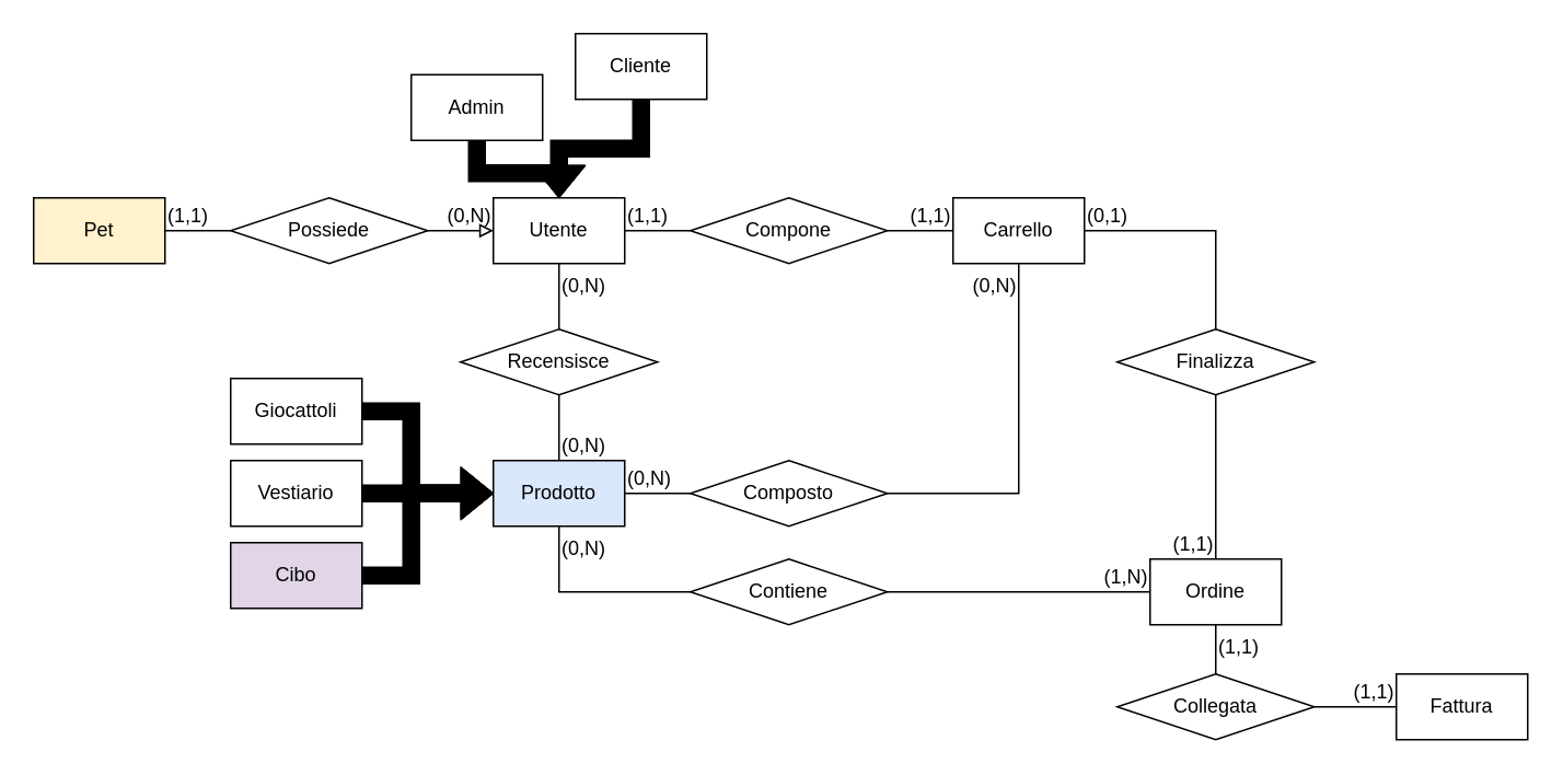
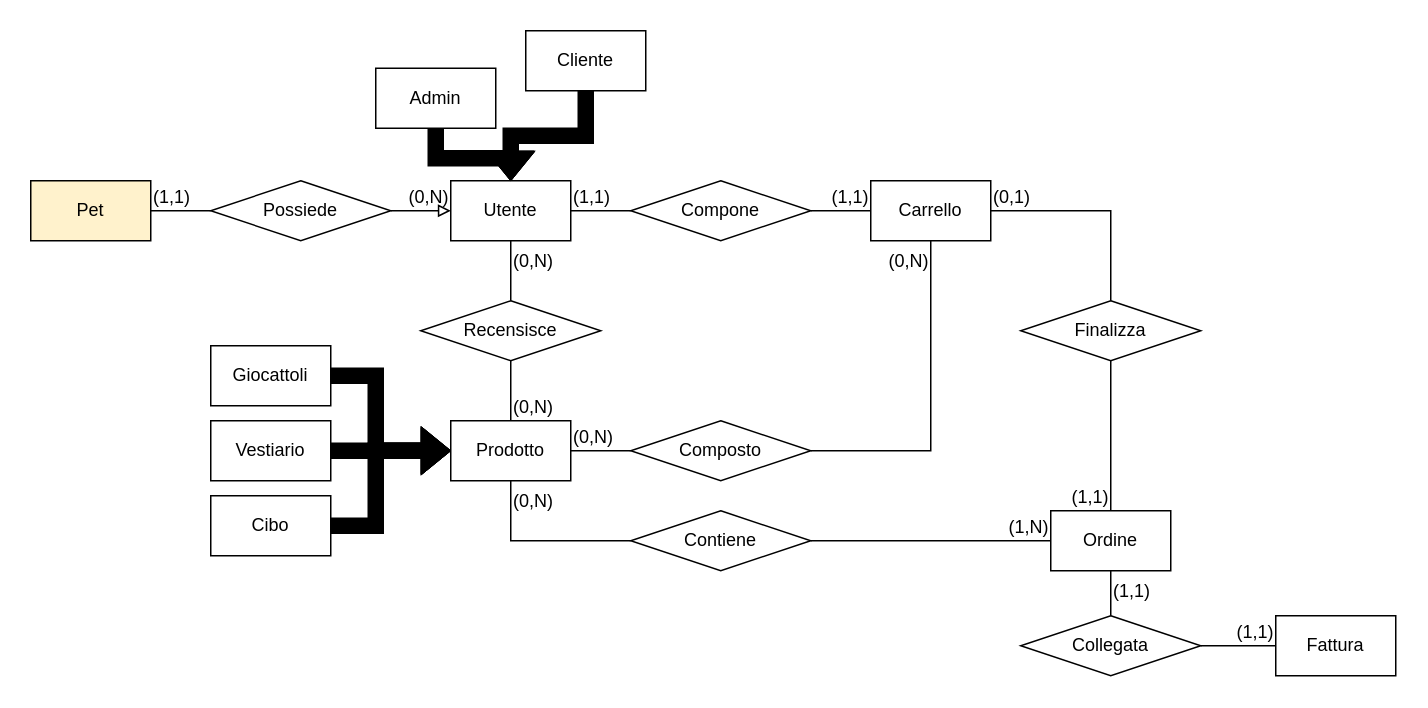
  <mxCell id="0" />
  <mxCell id="1" parent="0" />
  <mxCell id="2" value="Utente" style="whiteSpace=wrap;html=1;align=center;" vertex="1" parent="1"><mxGeometry x="300" y="120" width="80" height="40" as="geometry" /></mxCell>
  <mxCell id="3" value="" style="edgeStyle=orthogonalEdgeStyle;rounded=0;orthogonalLoop=1;jettySize=auto;html=1;endArrow=none;endFill=0;" edge="1" parent="1" source="5" target="2"><mxGeometry relative="1" as="geometry" /></mxCell>
  <mxCell id="4" value="" style="edgeStyle=orthogonalEdgeStyle;rounded=0;orthogonalLoop=1;jettySize=auto;html=1;endArrow=none;endFill=0;" edge="1" parent="1" source="5" target="6"><mxGeometry relative="1" as="geometry" /></mxCell>
  <mxCell id="5" value="Compone" style="shape=rhombus;perimeter=rhombusPerimeter;whiteSpace=wrap;html=1;align=center;" vertex="1" parent="1"><mxGeometry x="420" y="120" width="120" height="40" as="geometry" /></mxCell>
  <mxCell id="6" value="Carrello" style="whiteSpace=wrap;html=1;align=center;" vertex="1" parent="1"><mxGeometry x="580" y="120" width="80" height="40" as="geometry" /></mxCell>
  <mxCell id="7" style="edgeStyle=orthogonalEdgeStyle;rounded=0;orthogonalLoop=1;jettySize=auto;html=1;entryX=0.5;entryY=0;entryDx=0;entryDy=0;shape=flexArrow;fillColor=#000000;strokeColor=default;gradientColor=none;gradientDirection=north;fillStyle=auto;" edge="1" parent="1" source="8" target="2"><mxGeometry relative="1" as="geometry" /></mxCell>
  <mxCell id="8" value="Admin" style="whiteSpace=wrap;html=1;align=center;" vertex="1" parent="1"><mxGeometry x="250" y="45" width="80" height="40" as="geometry" /></mxCell>
  <mxCell id="9" style="edgeStyle=orthogonalEdgeStyle;rounded=0;orthogonalLoop=1;jettySize=auto;html=1;entryX=0.5;entryY=0;entryDx=0;entryDy=0;shape=flexArrow;fillColor=#000000;" edge="1" parent="1" source="10" target="2"><mxGeometry relative="1" as="geometry" /></mxCell>
  <mxCell id="10" value="Cliente" style="whiteSpace=wrap;html=1;align=center;" vertex="1" parent="1"><mxGeometry x="350" y="20" width="80" height="40" as="geometry" /></mxCell>
  <mxCell id="11" value="" style="edgeStyle=orthogonalEdgeStyle;rounded=0;orthogonalLoop=1;jettySize=auto;html=1;endArrow=none;endFill=0;" edge="1" parent="1" source="12" target="14"><mxGeometry relative="1" as="geometry" /></mxCell>
  <mxCell id="12" value="Pet" style="whiteSpace=wrap;html=1;align=center;fillColor=#fff2cc;" vertex="1" parent="1"><mxGeometry x="20" y="120" width="80" height="40" as="geometry" /></mxCell>
  <mxCell id="13" value="" style="edgeStyle=orthogonalEdgeStyle;rounded=0;orthogonalLoop=1;jettySize=auto;html=1;endArrow=block;endFill=0;" edge="1" parent="1" source="14" target="2"><mxGeometry relative="1" as="geometry" /></mxCell>
  <mxCell id="14" value="Possiede" style="shape=rhombus;perimeter=rhombusPerimeter;whiteSpace=wrap;html=1;align=center;" vertex="1" parent="1"><mxGeometry y="120" width="120" height="40" as="geometry" x="140" /></mxCell>
  <mxCell id="15" value="" style="edgeStyle=orthogonalEdgeStyle;rounded=0;orthogonalLoop=1;jettySize=auto;html=1;endArrow=none;endFill=0;" edge="1" parent="1" source="16" target="2"><mxGeometry relative="1" as="geometry" /></mxCell>
  <mxCell id="16" value="Recensisce" style="shape=rhombus;perimeter=rhombusPerimeter;whiteSpace=wrap;html=1;align=center;" vertex="1" parent="1"><mxGeometry x="280" y="200" width="120" height="40" as="geometry" /></mxCell>
  <mxCell id="17" value="" style="edgeStyle=orthogonalEdgeStyle;rounded=0;orthogonalLoop=1;jettySize=auto;html=1;endArrow=none;endFill=0;" edge="1" parent="1" source="20" target="16"><mxGeometry relative="1" as="geometry"><Array as="points"><mxPoint x="340" y="260" /><mxPoint x="340" y="260" /></Array></mxGeometry></mxCell>
  <mxCell id="18" style="edgeStyle=orthogonalEdgeStyle;rounded=0;orthogonalLoop=1;jettySize=auto;html=1;exitX=1;exitY=0.5;exitDx=0;exitDy=0;entryX=0;entryY=0.5;entryDx=0;entryDy=0;endArrow=none;endFill=0;" edge="1" parent="1" source="20" target="22"><mxGeometry relative="1" as="geometry" /></mxCell>
  <mxCell id="19" style="edgeStyle=orthogonalEdgeStyle;rounded=0;orthogonalLoop=1;jettySize=auto;html=1;exitX=0.5;exitY=1;exitDx=0;exitDy=0;entryX=0;entryY=0.5;entryDx=0;entryDy=0;endArrow=none;endFill=0;" edge="1" parent="1" source="20" target="50"><mxGeometry relative="1" as="geometry" /></mxCell>
- <mxCell id="20" value="Prodotto" style="whiteSpace=wrap;html=1;align=center;fillColor=#dae8fc;" vertex="1" parent="1"><mxGeometry x="300" y="280" width="80" height="40" as="geometry" /></mxCell>
+ <mxCell id="20" value="Prodotto" style="whiteSpace=wrap;html=1;align=center;" vertex="1" parent="1"><mxGeometry x="300" y="280" width="80" height="40" as="geometry" /></mxCell>
  <mxCell id="21" value="" style="edgeStyle=orthogonalEdgeStyle;rounded=0;orthogonalLoop=1;jettySize=auto;html=1;endArrow=none;endFill=0;" edge="1" parent="1" source="22" target="6"><mxGeometry relative="1" as="geometry" /></mxCell>
  <mxCell id="22" value="Composto" style="shape=rhombus;perimeter=rhombusPerimeter;whiteSpace=wrap;html=1;align=center;" vertex="1" parent="1"><mxGeometry x="420" y="280" width="120" height="40" as="geometry" /></mxCell>
  <mxCell id="23" style="edgeStyle=orthogonalEdgeStyle;rounded=0;orthogonalLoop=1;jettySize=auto;html=1;exitX=1;exitY=0.5;exitDx=0;exitDy=0;entryX=0;entryY=0.5;entryDx=0;entryDy=0;shape=flexArrow;fillColor=#000000;" edge="1" parent="1" source="24" target="20"><mxGeometry relative="1" as="geometry"><Array as="points"><mxPoint x="250" y="350" /><mxPoint x="250" y="300" /></Array></mxGeometry></mxCell>
- <mxCell id="24" value="Cibo" style="whiteSpace=wrap;html=1;align=center;direction=east;fillColor=#e1d5e7;" vertex="1" parent="1"><mxGeometry y="330" width="80" height="40" as="geometry" x="140" /></mxCell>
+ <mxCell id="24" value="Cibo" style="whiteSpace=wrap;html=1;align=center;direction=east;" vertex="1" parent="1"><mxGeometry y="330" width="80" height="40" as="geometry" x="140" /></mxCell>
  <mxCell id="25" value="Vestiario" style="whiteSpace=wrap;html=1;align=center;direction=east;" vertex="1" parent="1"><mxGeometry y="280" width="80" height="40" as="geometry" x="140" /></mxCell>
  <mxCell id="26" style="edgeStyle=orthogonalEdgeStyle;rounded=0;orthogonalLoop=1;jettySize=auto;html=1;exitX=1;exitY=0.5;exitDx=0;exitDy=0;shape=flexArrow;fillColor=#000000;" edge="1" parent="1" source="27"><mxGeometry relative="1" as="geometry"><mxPoint x="300" y="300" as="targetPoint" /><Array as="points"><mxPoint x="250" y="250" /><mxPoint x="250" y="300" /></Array></mxGeometry></mxCell>
  <mxCell id="27" value="Giocattoli" style="whiteSpace=wrap;html=1;align=center;direction=east;" vertex="1" parent="1"><mxGeometry y="230" width="80" height="40" as="geometry" x="140" /></mxCell>
  <mxCell id="28" value="" style="edgeStyle=orthogonalEdgeStyle;rounded=0;orthogonalLoop=1;jettySize=auto;html=1;endArrow=none;endFill=0;entryX=1;entryY=0.5;entryDx=0;entryDy=0;exitX=0.5;exitY=0;exitDx=0;exitDy=0;" edge="1" parent="1" source="29" target="6"><mxGeometry relative="1" as="geometry" /></mxCell>
  <mxCell id="29" value="Finalizza" style="shape=rhombus;perimeter=rhombusPerimeter;whiteSpace=wrap;html=1;align=center;" vertex="1" parent="1"><mxGeometry x="680" y="200" width="120" height="40" as="geometry" /></mxCell>
  <mxCell id="30" value="" style="edgeStyle=orthogonalEdgeStyle;rounded=0;orthogonalLoop=1;jettySize=auto;html=1;endArrow=none;endFill=0;exitX=0.5;exitY=0;exitDx=0;exitDy=0;" edge="1" parent="1" source="32" target="29"><mxGeometry relative="1" as="geometry"><mxPoint x="740" y="330" as="sourcePoint" /></mxGeometry></mxCell>
  <mxCell id="31" style="edgeStyle=orthogonalEdgeStyle;rounded=0;orthogonalLoop=1;jettySize=auto;html=1;exitX=0;exitY=0.5;exitDx=0;exitDy=0;entryX=1;entryY=0.5;entryDx=0;entryDy=0;endArrow=none;endFill=0;" edge="1" parent="1" source="32" target="50"><mxGeometry relative="1" as="geometry" /></mxCell>
  <mxCell id="32" value="Ordine" style="whiteSpace=wrap;html=1;align=center;" vertex="1" parent="1"><mxGeometry x="700" y="340" width="80" height="40" as="geometry" /></mxCell>
  <mxCell id="33" value="" style="edgeStyle=orthogonalEdgeStyle;rounded=0;orthogonalLoop=1;jettySize=auto;html=1;shape=flexArrow;fillColor=#000000;entryX=0;entryY=0.5;entryDx=0;entryDy=0;exitX=1;exitY=0.5;exitDx=0;exitDy=0;" edge="1" parent="1" source="25" target="20"><mxGeometry relative="1" as="geometry"><mxPoint x="160" y="300" as="sourcePoint" /><mxPoint x="160" y="240" as="targetPoint" /></mxGeometry></mxCell>
  <mxCell id="34" value="" style="edgeStyle=orthogonalEdgeStyle;rounded=0;orthogonalLoop=1;jettySize=auto;html=1;endArrow=none;endFill=0;" edge="1" parent="1" source="35" target="37"><mxGeometry relative="1" as="geometry" /></mxCell>
  <mxCell id="35" value="Fattura" style="whiteSpace=wrap;html=1;align=center;" vertex="1" parent="1"><mxGeometry x="850" y="410" width="80" height="40" as="geometry" /></mxCell>
  <mxCell id="36" value="" style="edgeStyle=orthogonalEdgeStyle;rounded=0;orthogonalLoop=1;jettySize=auto;html=1;endArrow=none;endFill=0;" edge="1" parent="1" source="37" target="32"><mxGeometry relative="1" as="geometry" /></mxCell>
  <mxCell id="37" value="Collegata" style="shape=rhombus;perimeter=rhombusPerimeter;whiteSpace=wrap;html=1;align=center;" vertex="1" parent="1"><mxGeometry x="680" y="410" width="120" height="40" as="geometry" /></mxCell>
  <mxCell id="38" value="(0,N)" style="text;html=1;align=right;verticalAlign=bottom;resizable=0;points=[];autosize=1;strokeColor=none;fillColor=none;" vertex="1" parent="1"><mxGeometry x="250" y="110" width="50" height="30" as="geometry" /></mxCell>
  <mxCell id="39" value="(1,1)" style="text;html=1;align=left;verticalAlign=bottom;resizable=0;points=[];autosize=1;strokeColor=none;fillColor=none;" vertex="1" parent="1"><mxGeometry x="100" y="110" width="50" height="30" as="geometry" /></mxCell>
  <mxCell id="40" value="(1,1)" style="text;html=1;align=left;verticalAlign=bottom;resizable=0;points=[];autosize=1;strokeColor=none;fillColor=none;" vertex="1" parent="1"><mxGeometry x="380" y="110" width="50" height="30" as="geometry" /></mxCell>
  <mxCell id="41" value="(1,1)" style="text;html=1;align=right;verticalAlign=bottom;resizable=0;points=[];autosize=1;strokeColor=none;fillColor=none;" vertex="1" parent="1"><mxGeometry x="530" y="110" width="50" height="30" as="geometry" /></mxCell>
  <mxCell id="42" value="(0,N)" style="text;html=1;align=right;verticalAlign=top;resizable=0;points=[];autosize=1;strokeColor=none;fillColor=none;" vertex="1" parent="1"><mxGeometry x="570" y="160" width="50" height="30" as="geometry" /></mxCell>
  <mxCell id="43" value="(0,N)" style="text;html=1;align=left;verticalAlign=bottom;resizable=0;points=[];autosize=1;strokeColor=none;fillColor=none;" vertex="1" parent="1"><mxGeometry x="380" y="270" width="50" height="30" as="geometry" /></mxCell>
  <mxCell id="44" value="(0,N)" style="text;html=1;align=left;verticalAlign=top;resizable=0;points=[];autosize=1;strokeColor=none;fillColor=none;" vertex="1" parent="1"><mxGeometry x="340" y="160" width="50" height="30" as="geometry" /></mxCell>
  <mxCell id="45" value="(0,N)" style="text;html=1;align=left;verticalAlign=bottom;resizable=0;points=[];autosize=1;strokeColor=none;fillColor=none;" vertex="1" parent="1"><mxGeometry x="340" y="250" width="50" height="30" as="geometry" /></mxCell>
  <mxCell id="46" value="(0,1)" style="text;html=1;align=left;verticalAlign=bottom;resizable=0;points=[];autosize=1;strokeColor=none;fillColor=none;" vertex="1" parent="1"><mxGeometry x="660" y="110" width="50" height="30" as="geometry" /></mxCell>
  <mxCell id="47" value="(1,1)" style="text;html=1;align=right;verticalAlign=bottom;resizable=0;points=[];autosize=1;strokeColor=none;fillColor=none;" vertex="1" parent="1"><mxGeometry x="690" y="310" width="50" height="30" as="geometry" /></mxCell>
  <mxCell id="48" value="(1,1)" style="text;html=1;align=left;verticalAlign=top;resizable=0;points=[];autosize=1;strokeColor=none;fillColor=none;" vertex="1" parent="1"><mxGeometry x="740" y="380" width="50" height="30" as="geometry" /></mxCell>
  <mxCell id="49" value="(1,1)" style="text;html=1;align=right;verticalAlign=bottom;resizable=0;points=[];autosize=1;strokeColor=none;fillColor=none;" vertex="1" parent="1"><mxGeometry x="800" y="400" width="50" height="30" as="geometry" /></mxCell>
  <mxCell id="50" value="Contiene" style="shape=rhombus;perimeter=rhombusPerimeter;whiteSpace=wrap;html=1;align=center;" vertex="1" parent="1"><mxGeometry x="420" y="340" width="120" height="40" as="geometry" /></mxCell>
  <mxCell id="51" value="(1,N)" style="text;html=1;align=right;verticalAlign=bottom;resizable=0;points=[];autosize=1;strokeColor=none;fillColor=none;" vertex="1" parent="1"><mxGeometry x="650" y="330" width="50" height="30" as="geometry" /></mxCell>
  <mxCell id="52" value="(0,N)" style="text;html=1;align=left;verticalAlign=top;resizable=0;points=[];autosize=1;strokeColor=none;fillColor=none;" vertex="1" parent="1"><mxGeometry x="340" y="320" width="50" height="30" as="geometry" /></mxCell>
